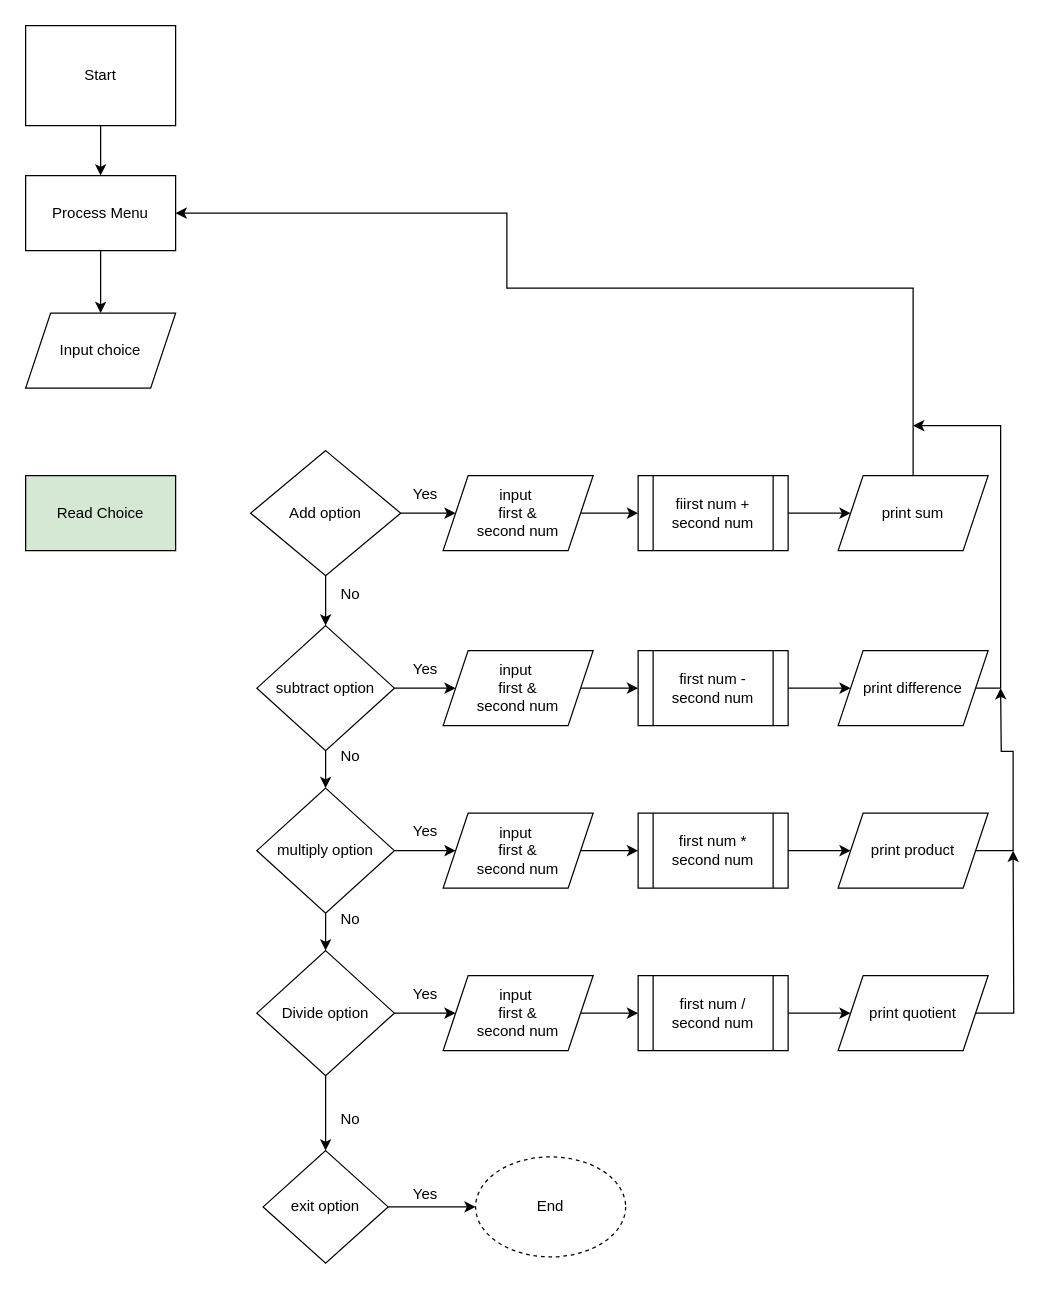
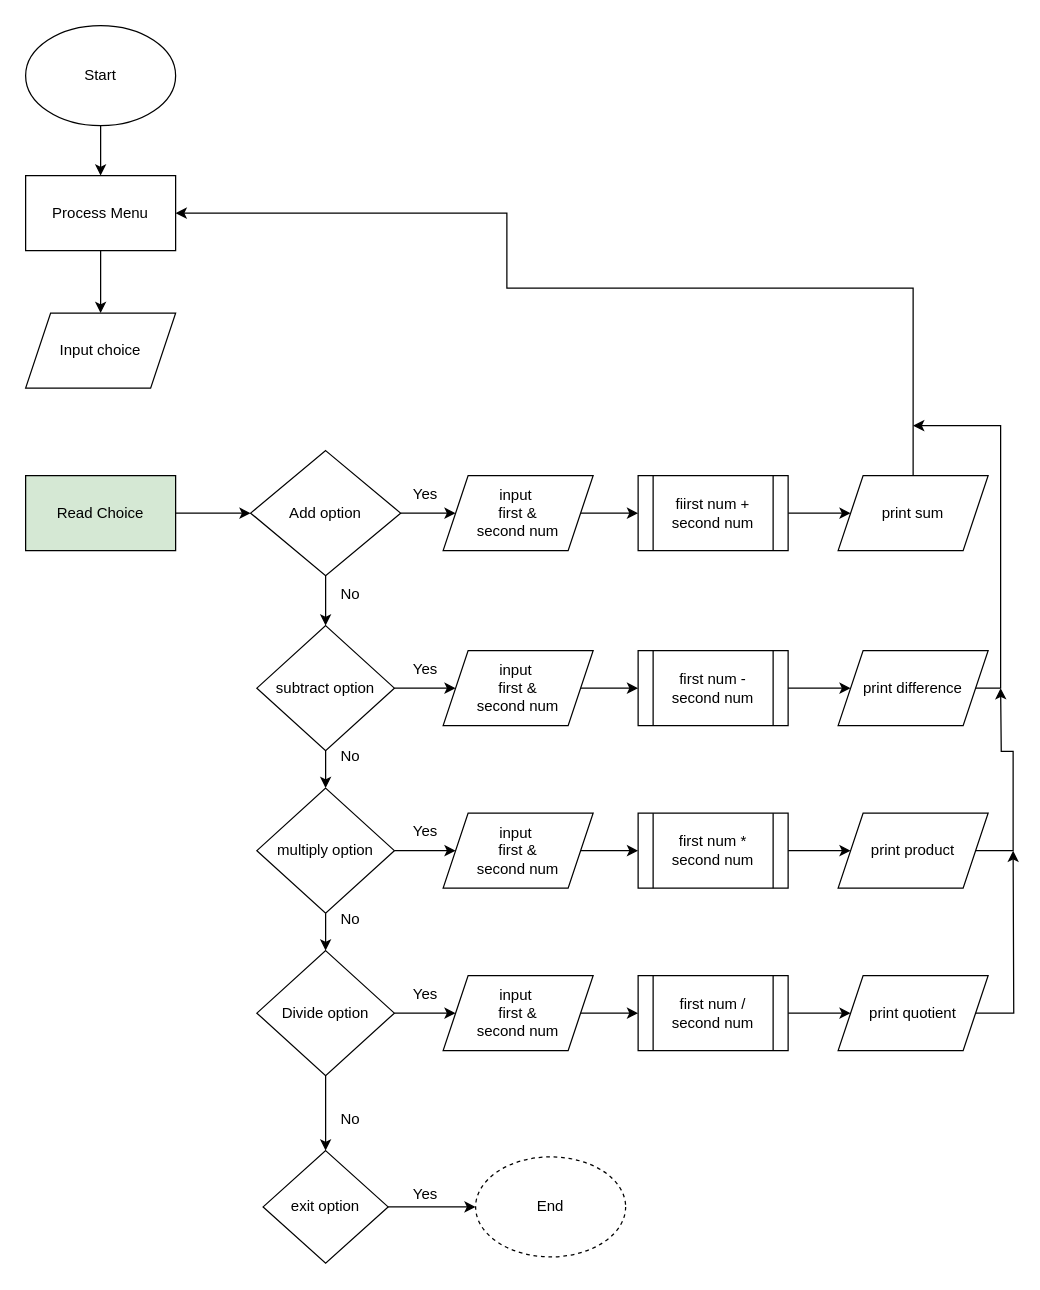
  <mxCell id="0" />
  <mxCell id="1" parent="0" />
  <mxCell id="2" value="" style="edgeStyle=orthogonalEdgeStyle;rounded=0;orthogonalLoop=1;jettySize=auto;html=1;" edge="1" parent="1" source="3" target="5"><mxGeometry relative="1" as="geometry" /></mxCell>
- <mxCell id="3" value="Start" style="whiteSpace=wrap;html=1;rounded=0;" vertex="1" parent="1"><mxGeometry x="20" y="20" width="120" height="80" as="geometry" /></mxCell>
+ <mxCell id="3" value="Start" style="ellipse;whiteSpace=wrap;html=1;" vertex="1" parent="1"><mxGeometry x="20" y="20" width="120" height="80" as="geometry" /></mxCell>
  <mxCell id="4" value="" style="edgeStyle=orthogonalEdgeStyle;rounded=0;orthogonalLoop=1;jettySize=auto;html=1;" edge="1" parent="1" source="5" target="6"><mxGeometry relative="1" as="geometry" /></mxCell>
  <mxCell id="5" value="Process Menu" style="whiteSpace=wrap;html=1;" vertex="1" parent="1"><mxGeometry x="20" y="140" width="120" height="60" as="geometry" /></mxCell>
  <mxCell id="6" value="Input choice" style="shape=parallelogram;perimeter=parallelogramPerimeter;whiteSpace=wrap;html=1;fixedSize=1;" vertex="1" parent="1"><mxGeometry x="20" y="250" width="120" height="60" as="geometry" /></mxCell>
  <mxCell id="7" value="End" style="ellipse;whiteSpace=wrap;html=1;dashed=1;" vertex="1" parent="1"><mxGeometry x="380" y="925" width="120" height="80" as="geometry" /></mxCell>
  <mxCell id="8" style="edgeStyle=orthogonalEdgeStyle;rounded=0;orthogonalLoop=1;jettySize=auto;html=1;entryX=0.5;entryY=0;entryDx=0;entryDy=0;" edge="1" parent="1" source="10" target="16"><mxGeometry relative="1" as="geometry" /></mxCell>
  <mxCell id="9" style="edgeStyle=orthogonalEdgeStyle;rounded=0;orthogonalLoop=1;jettySize=auto;html=1;entryX=0;entryY=0.5;entryDx=0;entryDy=0;" edge="1" parent="1" source="10" target="49"><mxGeometry relative="1" as="geometry" /></mxCell>
  <mxCell id="10" value="Add option" style="rhombus;whiteSpace=wrap;html=1;" vertex="1" parent="1"><mxGeometry x="200" y="360" width="120" height="100" as="geometry" /></mxCell>
  <mxCell id="11" style="edgeStyle=orthogonalEdgeStyle;rounded=0;orthogonalLoop=1;jettySize=auto;html=1;entryX=0.5;entryY=0;entryDx=0;entryDy=0;" edge="1" parent="1" source="13" target="19"><mxGeometry relative="1" as="geometry" /></mxCell>
  <mxCell id="12" style="edgeStyle=orthogonalEdgeStyle;rounded=0;orthogonalLoop=1;jettySize=auto;html=1;entryX=0;entryY=0.5;entryDx=0;entryDy=0;" edge="1" parent="1" source="13" target="53"><mxGeometry relative="1" as="geometry" /></mxCell>
  <mxCell id="13" value="multiply option" style="rhombus;whiteSpace=wrap;html=1;" vertex="1" parent="1"><mxGeometry x="205" y="630" width="110" height="100" as="geometry" /></mxCell>
  <mxCell id="14" style="edgeStyle=orthogonalEdgeStyle;rounded=0;orthogonalLoop=1;jettySize=auto;html=1;" edge="1" parent="1" source="16" target="13"><mxGeometry relative="1" as="geometry" /></mxCell>
  <mxCell id="15" style="edgeStyle=orthogonalEdgeStyle;rounded=0;orthogonalLoop=1;jettySize=auto;html=1;entryX=0;entryY=0.5;entryDx=0;entryDy=0;" edge="1" parent="1" source="16" target="51"><mxGeometry relative="1" as="geometry" /></mxCell>
  <mxCell id="16" value="subtract option" style="rhombus;whiteSpace=wrap;html=1;" vertex="1" parent="1"><mxGeometry x="205" y="500" width="110" height="100" as="geometry" /></mxCell>
  <mxCell id="17" style="edgeStyle=orthogonalEdgeStyle;rounded=0;orthogonalLoop=1;jettySize=auto;html=1;entryX=0.5;entryY=0;entryDx=0;entryDy=0;" edge="1" parent="1" source="19" target="45"><mxGeometry relative="1" as="geometry" /></mxCell>
  <mxCell id="18" style="edgeStyle=orthogonalEdgeStyle;rounded=0;orthogonalLoop=1;jettySize=auto;html=1;entryX=0;entryY=0.5;entryDx=0;entryDy=0;" edge="1" parent="1" source="19" target="55"><mxGeometry relative="1" as="geometry" /></mxCell>
  <mxCell id="19" value="Divide option" style="rhombus;whiteSpace=wrap;html=1;" vertex="1" parent="1"><mxGeometry x="205" y="760" width="110" height="100" as="geometry" /></mxCell>
+ <mxCell id="20" style="edgeStyle=orthogonalEdgeStyle;rounded=0;orthogonalLoop=1;jettySize=auto;html=1;entryX=0;entryY=0.5;entryDx=0;entryDy=0;" edge="1" parent="1" source="21" target="10"><mxGeometry relative="1" as="geometry" /></mxCell>
  <mxCell id="21" value="Read Choice" style="rounded=0;whiteSpace=wrap;html=1;fillColor=#d5e8d4;" vertex="1" parent="1"><mxGeometry x="20" y="380" width="120" height="60" as="geometry" /></mxCell>
  <mxCell id="22" value="No" style="text;html=1;strokeColor=none;fillColor=none;align=center;verticalAlign=middle;whiteSpace=wrap;rounded=0;" vertex="1" parent="1"><mxGeometry x="250" y="460" width="60" height="30" as="geometry" /></mxCell>
  <mxCell id="23" value="No" style="text;html=1;strokeColor=none;fillColor=none;align=center;verticalAlign=middle;whiteSpace=wrap;rounded=0;" vertex="1" parent="1"><mxGeometry x="250" y="590" width="60" height="30" as="geometry" /></mxCell>
  <mxCell id="24" value="No" style="text;html=1;strokeColor=none;fillColor=none;align=center;verticalAlign=middle;whiteSpace=wrap;rounded=0;" vertex="1" parent="1"><mxGeometry x="250" y="720" width="60" height="30" as="geometry" /></mxCell>
  <mxCell id="25" value="Yes" style="text;html=1;strokeColor=none;fillColor=none;align=center;verticalAlign=middle;whiteSpace=wrap;rounded=0;" vertex="1" parent="1"><mxGeometry x="310" y="380" width="60" height="30" as="geometry" /></mxCell>
  <mxCell id="26" value="Yes" style="text;html=1;strokeColor=none;fillColor=none;align=center;verticalAlign=middle;whiteSpace=wrap;rounded=0;" vertex="1" parent="1"><mxGeometry x="310" y="520" width="60" height="30" as="geometry" /></mxCell>
  <mxCell id="27" value="Yes" style="text;html=1;strokeColor=none;fillColor=none;align=center;verticalAlign=middle;whiteSpace=wrap;rounded=0;" vertex="1" parent="1"><mxGeometry x="310" y="650" width="60" height="30" as="geometry" /></mxCell>
  <mxCell id="28" value="Yes" style="text;html=1;strokeColor=none;fillColor=none;align=center;verticalAlign=middle;whiteSpace=wrap;rounded=0;" vertex="1" parent="1"><mxGeometry x="310" y="780" width="60" height="30" as="geometry" /></mxCell>
  <mxCell id="29" style="edgeStyle=orthogonalEdgeStyle;rounded=0;orthogonalLoop=1;jettySize=auto;html=1;entryX=0;entryY=0.5;entryDx=0;entryDy=0;" edge="1" parent="1" source="30" target="38"><mxGeometry relative="1" as="geometry" /></mxCell>
  <mxCell id="30" value="fiirst num + second num" style="shape=process;whiteSpace=wrap;html=1;backgroundOutline=1;" vertex="1" parent="1"><mxGeometry x="510" y="380" width="120" height="60" as="geometry" /></mxCell>
  <mxCell id="31" style="edgeStyle=orthogonalEdgeStyle;rounded=0;orthogonalLoop=1;jettySize=auto;html=1;" edge="1" parent="1" source="32" target="39"><mxGeometry relative="1" as="geometry" /></mxCell>
  <mxCell id="32" value="first num - second num" style="shape=process;whiteSpace=wrap;html=1;backgroundOutline=1;" vertex="1" parent="1"><mxGeometry x="510" y="520" width="120" height="60" as="geometry" /></mxCell>
  <mxCell id="33" style="edgeStyle=orthogonalEdgeStyle;rounded=0;orthogonalLoop=1;jettySize=auto;html=1;entryX=0;entryY=0.5;entryDx=0;entryDy=0;" edge="1" parent="1" source="34" target="41"><mxGeometry relative="1" as="geometry" /></mxCell>
  <mxCell id="34" value="first num * second num" style="shape=process;whiteSpace=wrap;html=1;backgroundOutline=1;" vertex="1" parent="1"><mxGeometry x="510" y="650" width="120" height="60" as="geometry" /></mxCell>
  <mxCell id="35" style="edgeStyle=orthogonalEdgeStyle;rounded=0;orthogonalLoop=1;jettySize=auto;html=1;entryX=0;entryY=0.5;entryDx=0;entryDy=0;" edge="1" parent="1" source="36" target="43"><mxGeometry relative="1" as="geometry" /></mxCell>
  <mxCell id="36" value="first num / second num" style="shape=process;whiteSpace=wrap;html=1;backgroundOutline=1;" vertex="1" parent="1"><mxGeometry x="510" y="780" width="120" height="60" as="geometry" /></mxCell>
  <mxCell id="37" style="edgeStyle=orthogonalEdgeStyle;rounded=0;orthogonalLoop=1;jettySize=auto;html=1;entryX=1;entryY=0.5;entryDx=0;entryDy=0;" edge="1" parent="1" source="38" target="5"><mxGeometry relative="1" as="geometry"><Array as="points"><mxPoint x="730" y="230" /><mxPoint x="405" y="230" /><mxPoint x="405" y="170" /></Array></mxGeometry></mxCell>
  <mxCell id="38" value="print sum" style="shape=parallelogram;perimeter=parallelogramPerimeter;whiteSpace=wrap;html=1;fixedSize=1;" vertex="1" parent="1"><mxGeometry x="670" y="380" width="120" height="60" as="geometry" /></mxCell>
  <mxCell id="39" value="print difference" style="shape=parallelogram;perimeter=parallelogramPerimeter;whiteSpace=wrap;html=1;fixedSize=1;" vertex="1" parent="1"><mxGeometry x="670" y="520" width="120" height="60" as="geometry" /></mxCell>
  <mxCell id="40" style="edgeStyle=orthogonalEdgeStyle;rounded=0;orthogonalLoop=1;jettySize=auto;html=1;" edge="1" parent="1" source="41"><mxGeometry relative="1" as="geometry"><mxPoint x="800" y="550" as="targetPoint" /></mxGeometry></mxCell>
  <mxCell id="41" value="print product" style="shape=parallelogram;perimeter=parallelogramPerimeter;whiteSpace=wrap;html=1;fixedSize=1;" vertex="1" parent="1"><mxGeometry x="670" y="650" width="120" height="60" as="geometry" /></mxCell>
  <mxCell id="42" style="edgeStyle=orthogonalEdgeStyle;rounded=0;orthogonalLoop=1;jettySize=auto;html=1;" edge="1" parent="1" source="43"><mxGeometry relative="1" as="geometry"><mxPoint x="810" y="680" as="targetPoint" /></mxGeometry></mxCell>
  <mxCell id="43" value="print quotient" style="shape=parallelogram;perimeter=parallelogramPerimeter;whiteSpace=wrap;html=1;fixedSize=1;" vertex="1" parent="1"><mxGeometry x="670" y="780" width="120" height="60" as="geometry" /></mxCell>
  <mxCell id="44" style="edgeStyle=orthogonalEdgeStyle;rounded=0;orthogonalLoop=1;jettySize=auto;html=1;entryX=0;entryY=0.5;entryDx=0;entryDy=0;" edge="1" parent="1" source="45" target="7"><mxGeometry relative="1" as="geometry" /></mxCell>
  <mxCell id="45" value="exit option" style="rhombus;whiteSpace=wrap;html=1;" vertex="1" parent="1"><mxGeometry x="210" y="920" width="100" height="90" as="geometry" /></mxCell>
  <mxCell id="46" value="No" style="text;html=1;strokeColor=none;fillColor=none;align=center;verticalAlign=middle;whiteSpace=wrap;rounded=0;" vertex="1" parent="1"><mxGeometry x="250" y="880" width="60" height="30" as="geometry" /></mxCell>
  <mxCell id="47" value="Yes" style="text;html=1;strokeColor=none;fillColor=none;align=center;verticalAlign=middle;whiteSpace=wrap;rounded=0;" vertex="1" parent="1"><mxGeometry x="310" y="940" width="60" height="30" as="geometry" /></mxCell>
  <mxCell id="48" style="edgeStyle=orthogonalEdgeStyle;rounded=0;orthogonalLoop=1;jettySize=auto;html=1;entryX=0;entryY=0.5;entryDx=0;entryDy=0;" edge="1" parent="1" source="49" target="30"><mxGeometry relative="1" as="geometry" /></mxCell>
  <mxCell id="49" value="input&amp;nbsp;&lt;br&gt;first &amp;amp;&lt;br&gt;second num" style="shape=parallelogram;perimeter=parallelogramPerimeter;whiteSpace=wrap;html=1;fixedSize=1;" vertex="1" parent="1"><mxGeometry x="354" y="380" width="120" height="60" as="geometry" /></mxCell>
  <mxCell id="50" style="edgeStyle=orthogonalEdgeStyle;rounded=0;orthogonalLoop=1;jettySize=auto;html=1;entryX=0;entryY=0.5;entryDx=0;entryDy=0;" edge="1" parent="1" source="51" target="32"><mxGeometry relative="1" as="geometry" /></mxCell>
  <mxCell id="51" value="input&amp;nbsp;&lt;br&gt;first &amp;amp;&lt;br&gt;second num" style="shape=parallelogram;perimeter=parallelogramPerimeter;whiteSpace=wrap;html=1;fixedSize=1;" vertex="1" parent="1"><mxGeometry x="354" y="520" width="120" height="60" as="geometry" /></mxCell>
  <mxCell id="52" style="edgeStyle=orthogonalEdgeStyle;rounded=0;orthogonalLoop=1;jettySize=auto;html=1;entryX=0;entryY=0.5;entryDx=0;entryDy=0;" edge="1" parent="1" source="53" target="34"><mxGeometry relative="1" as="geometry" /></mxCell>
  <mxCell id="53" value="input&amp;nbsp;&lt;br&gt;first &amp;amp;&lt;br&gt;second num" style="shape=parallelogram;perimeter=parallelogramPerimeter;whiteSpace=wrap;html=1;fixedSize=1;" vertex="1" parent="1"><mxGeometry x="354" y="650" width="120" height="60" as="geometry" /></mxCell>
  <mxCell id="54" style="edgeStyle=orthogonalEdgeStyle;rounded=0;orthogonalLoop=1;jettySize=auto;html=1;entryX=0;entryY=0.5;entryDx=0;entryDy=0;" edge="1" parent="1" source="55" target="36"><mxGeometry relative="1" as="geometry" /></mxCell>
  <mxCell id="55" value="input&amp;nbsp;&lt;br&gt;first &amp;amp;&lt;br&gt;second num" style="shape=parallelogram;perimeter=parallelogramPerimeter;whiteSpace=wrap;html=1;fixedSize=1;" vertex="1" parent="1"><mxGeometry x="354" y="780" width="120" height="60" as="geometry" /></mxCell>
  <mxCell id="56" value="" style="endArrow=classic;html=1;rounded=0;exitX=1;exitY=0.5;exitDx=0;exitDy=0;" edge="1" parent="1" source="39"><mxGeometry width="50" height="50" relative="1" as="geometry"><mxPoint x="810" y="550" as="sourcePoint" /><mxPoint x="730" y="340" as="targetPoint" /><Array as="points"><mxPoint x="800" y="550" /><mxPoint x="800" y="340" /></Array></mxGeometry></mxCell>
